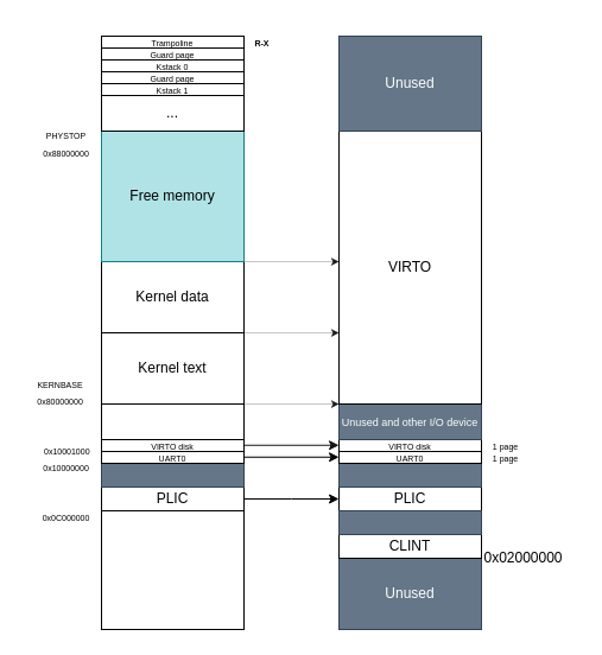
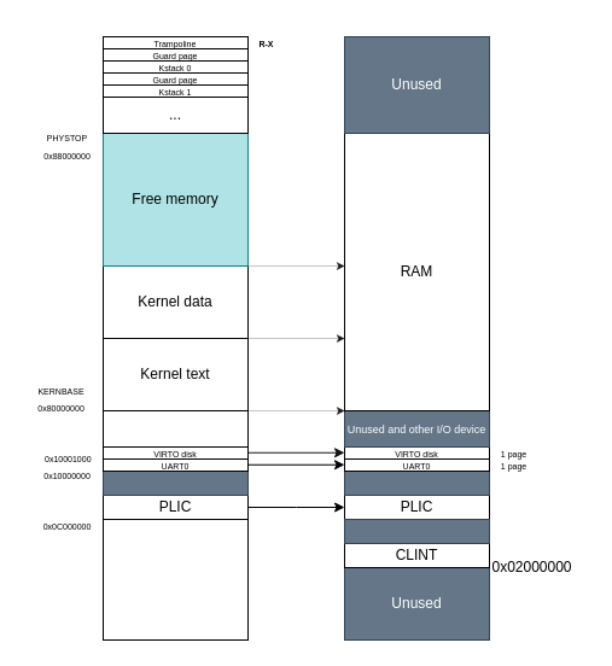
  <mxCell id="0" />
  <mxCell id="1" parent="0" />
  <mxCell id="2" value="Unused" style="rounded=0;whiteSpace=wrap;html=1;fillColor=#647687;fontColor=#ffffff;strokeColor=#314354;" vertex="1" parent="1"><mxGeometry x="285" y="470" width="120" height="60" as="geometry" /></mxCell>
  <mxCell id="3" value="CLINT" style="rounded=0;whiteSpace=wrap;html=1;" vertex="1" parent="1"><mxGeometry x="285" y="450" width="120" height="20" as="geometry" /></mxCell>
  <mxCell id="4" value="PLIC" style="rounded=0;whiteSpace=wrap;html=1;" vertex="1" parent="1"><mxGeometry x="285" y="410" width="120" height="20" as="geometry" /></mxCell>
  <mxCell id="5" value="" style="rounded=0;whiteSpace=wrap;html=1;fillColor=#647687;fontColor=#ffffff;strokeColor=#314354;" vertex="1" parent="1"><mxGeometry x="285" y="390" width="120" height="20" as="geometry" /></mxCell>
  <mxCell id="6" value="" style="rounded=0;whiteSpace=wrap;html=1;fillColor=#647687;fontColor=#ffffff;strokeColor=#314354;" vertex="1" parent="1"><mxGeometry x="285" y="430" width="120" height="20" as="geometry" /></mxCell>
  <mxCell id="7" value="&lt;font style=&quot;font-size: 7px;&quot;&gt;UART0&lt;/font&gt;" style="rounded=0;whiteSpace=wrap;html=1;" vertex="1" parent="1"><mxGeometry x="285" y="380" width="120" height="10" as="geometry" /></mxCell>
  <mxCell id="8" value="&lt;font style=&quot;font-size: 7px;&quot;&gt;VIRTO disk&lt;/font&gt;" style="rounded=0;whiteSpace=wrap;html=1;" vertex="1" parent="1"><mxGeometry x="285" y="370" width="120" height="10" as="geometry" /></mxCell>
  <mxCell id="9" value="&lt;font style=&quot;font-size: 9px;&quot;&gt;Unused and other I/O device&lt;/font&gt;" style="rounded=0;whiteSpace=wrap;html=1;fillColor=#647687;fontColor=#ffffff;strokeColor=#314354;" vertex="1" parent="1"><mxGeometry x="285" y="340" width="120" height="30" as="geometry" /></mxCell>
- <mxCell id="10" value="VIRTO" style="rounded=0;whiteSpace=wrap;html=1;" vertex="1" parent="1"><mxGeometry x="285" y="110" width="120" height="230" as="geometry" /></mxCell>
+ <mxCell id="10" value="RAM" style="rounded=0;whiteSpace=wrap;html=1;" vertex="1" parent="1"><mxGeometry x="285" y="110" width="120" height="230" as="geometry" /></mxCell>
  <mxCell id="11" value="Unused" style="rounded=0;whiteSpace=wrap;html=1;fillColor=#647687;fontColor=#ffffff;strokeColor=#314354;" vertex="1" parent="1"><mxGeometry x="285" y="30" width="120" height="80" as="geometry" /></mxCell>
  <mxCell id="12" value="Kernel text" style="rounded=0;whiteSpace=wrap;html=1;" vertex="1" parent="1"><mxGeometry x="85" y="280" width="120" height="60" as="geometry" /></mxCell>
  <mxCell id="13" value="" style="rounded=0;whiteSpace=wrap;html=1;" vertex="1" parent="1"><mxGeometry x="85" y="340" width="120" height="30" as="geometry" /></mxCell>
  <mxCell id="14" value="" style="rounded=0;whiteSpace=wrap;html=1;" vertex="1" parent="1"><mxGeometry x="85" y="430" width="120" height="100" as="geometry" /></mxCell>
  <mxCell id="15" value="0x02000000" style="text;html=1;align=center;verticalAlign=middle;resizable=0;points=[];autosize=1;strokeColor=none;fillColor=none;" vertex="1" parent="1"><mxGeometry x="395" y="455" width="90" height="30" as="geometry" /></mxCell>
  <mxCell id="16" value="" style="edgeStyle=orthogonalEdgeStyle;rounded=0;orthogonalLoop=1;jettySize=auto;html=1;" edge="1" parent="1" source="17"><mxGeometry relative="1" as="geometry"><mxPoint x="285" y="420" as="targetPoint" /></mxGeometry></mxCell>
  <mxCell id="17" value="PLIC" style="rounded=0;whiteSpace=wrap;html=1;" vertex="1" parent="1"><mxGeometry x="85" y="410" width="120" height="20" as="geometry" /></mxCell>
  <mxCell id="18" value="" style="rounded=0;whiteSpace=wrap;html=1;fillColor=#647687;fontColor=#ffffff;strokeColor=#314354;" vertex="1" parent="1"><mxGeometry x="85" y="390" width="120" height="20" as="geometry" /></mxCell>
  <mxCell id="19" value="&lt;font style=&quot;font-size: 7px;&quot;&gt;VIRTO disk&lt;/font&gt;" style="rounded=0;whiteSpace=wrap;html=1;" vertex="1" parent="1"><mxGeometry x="85" y="370" width="120" height="10" as="geometry" /></mxCell>
  <mxCell id="20" value="&lt;font style=&quot;font-size: 7px;&quot;&gt;UART0&lt;/font&gt;" style="rounded=0;whiteSpace=wrap;html=1;" vertex="1" parent="1"><mxGeometry x="85" y="380" width="120" height="10" as="geometry" /></mxCell>
  <mxCell id="21" value="" style="edgeStyle=orthogonalEdgeStyle;rounded=0;orthogonalLoop=1;jettySize=auto;html=1;" edge="1" parent="1"><mxGeometry relative="1" as="geometry"><mxPoint x="205" y="384.76" as="sourcePoint" /><mxPoint x="285" y="384.76" as="targetPoint" /></mxGeometry></mxCell>
  <mxCell id="22" value="" style="edgeStyle=orthogonalEdgeStyle;rounded=0;orthogonalLoop=1;jettySize=auto;html=1;opacity=90;" edge="1" parent="1"><mxGeometry relative="1" as="geometry"><mxPoint x="205" y="374.76" as="sourcePoint" /><mxPoint x="285" y="374.76" as="targetPoint" /></mxGeometry></mxCell>
  <mxCell id="23" value="Kernel data" style="rounded=0;whiteSpace=wrap;html=1;" vertex="1" parent="1"><mxGeometry x="85" y="220" width="120" height="60" as="geometry" /></mxCell>
  <mxCell id="24" value="Free memory" style="rounded=0;whiteSpace=wrap;html=1;fillColor=#b0e3e6;strokeColor=#0e8088;" vertex="1" parent="1"><mxGeometry x="85" y="110" width="120" height="110" as="geometry" /></mxCell>
  <mxCell id="25" value="..." style="rounded=0;whiteSpace=wrap;html=1;" vertex="1" parent="1"><mxGeometry x="85" y="80" width="120" height="30" as="geometry" /></mxCell>
  <mxCell id="26" value="&lt;font style=&quot;font-size: 7px;&quot;&gt;Kstack 1&lt;/font&gt;" style="rounded=0;whiteSpace=wrap;html=1;" vertex="1" parent="1"><mxGeometry x="85" y="70" width="120" height="10" as="geometry" /></mxCell>
  <mxCell id="27" value="&lt;font style=&quot;font-size: 7px;&quot;&gt;Guard page&lt;/font&gt;" style="rounded=0;whiteSpace=wrap;html=1;" vertex="1" parent="1"><mxGeometry x="85" y="60" width="120" height="10" as="geometry" /></mxCell>
  <mxCell id="28" value="&lt;font style=&quot;font-size: 7px;&quot;&gt;Kstack 0&lt;br&gt;&lt;/font&gt;" style="rounded=0;whiteSpace=wrap;html=1;" vertex="1" parent="1"><mxGeometry x="85" y="50" width="120" height="10" as="geometry" /></mxCell>
  <mxCell id="29" value="&lt;font style=&quot;font-size: 7px;&quot;&gt;Guard page&lt;/font&gt;" style="rounded=0;whiteSpace=wrap;html=1;" vertex="1" parent="1"><mxGeometry x="85" y="40" width="120" height="10" as="geometry" /></mxCell>
  <mxCell id="30" value="&lt;font style=&quot;font-size: 7px;&quot;&gt;Trampoline&lt;/font&gt;" style="rounded=0;whiteSpace=wrap;html=1;" vertex="1" parent="1"><mxGeometry x="85" y="30" width="120" height="10" as="geometry" /></mxCell>
  <mxCell id="31" value="&lt;font style=&quot;font-size: 7px;&quot;&gt;&lt;b&gt;R-X&lt;/b&gt;&lt;/font&gt;" style="text;html=1;align=center;verticalAlign=middle;resizable=0;points=[];autosize=1;strokeColor=none;fillColor=none;" vertex="1" parent="1"><mxGeometry x="200" y="20" width="40" height="30" as="geometry" /></mxCell>
  <mxCell id="32" value="&lt;font style=&quot;font-size: 7px;&quot;&gt;0x0C000000&lt;/font&gt;" style="text;html=1;align=center;verticalAlign=middle;resizable=0;points=[];autosize=1;strokeColor=none;fillColor=none;" vertex="1" parent="1"><mxGeometry x="25" y="420" width="60" height="30" as="geometry" /></mxCell>
  <mxCell id="33" value="&lt;font style=&quot;font-size: 7px;&quot;&gt;0x10000000&lt;/font&gt;" style="text;html=1;align=center;verticalAlign=middle;resizable=0;points=[];autosize=1;strokeColor=none;fillColor=none;" vertex="1" parent="1"><mxGeometry x="25" y="378" width="60" height="30" as="geometry" /></mxCell>
  <mxCell id="34" value="&lt;font style=&quot;font-size: 7px;&quot;&gt;0x10001000&lt;/font&gt;" style="text;whiteSpace=wrap;html=1;" vertex="1" parent="1"><mxGeometry x="35" y="365" width="70" height="40" as="geometry" /></mxCell>
  <mxCell id="35" value="&lt;div style=&quot;font-size: 11px;&quot;&gt;&lt;font style=&quot;font-size: 7px;&quot;&gt;KERNBASE&lt;/font&gt;&lt;/div&gt;&lt;div style=&quot;font-size: 11px;&quot;&gt;&lt;font style=&quot;font-size: 7px;&quot;&gt;0x80000000&lt;/font&gt;&lt;br&gt;&lt;/div&gt;" style="text;html=1;align=center;verticalAlign=middle;resizable=0;points=[];autosize=1;strokeColor=none;fillColor=none;" vertex="1" parent="1"><mxGeometry x="20" y="310" width="60" height="40" as="geometry" /></mxCell>
  <mxCell id="36" value="&lt;div&gt;&lt;font style=&quot;font-size: 7px;&quot;&gt;PHYSTOP&lt;/font&gt;&lt;/div&gt;&lt;div&gt;&lt;font style=&quot;font-size: 7px;&quot;&gt;0x88000000&lt;br&gt;&lt;/font&gt;&lt;/div&gt;" style="text;html=1;align=center;verticalAlign=middle;resizable=0;points=[];autosize=1;strokeColor=none;fillColor=none;" vertex="1" parent="1"><mxGeometry x="25" y="100" width="60" height="40" as="geometry" /></mxCell>
  <mxCell id="37" value="&lt;font style=&quot;font-size: 7px;&quot;&gt;1 page&lt;br&gt;&lt;/font&gt;" style="text;html=1;align=center;verticalAlign=middle;resizable=0;points=[];autosize=1;strokeColor=none;fillColor=none;" vertex="1" parent="1"><mxGeometry x="405" y="360" width="40" height="30" as="geometry" /></mxCell>
  <mxCell id="38" value="&lt;font style=&quot;font-size: 7px;&quot;&gt;1 page&lt;br&gt;&lt;/font&gt;" style="text;html=1;align=center;verticalAlign=middle;resizable=0;points=[];autosize=1;strokeColor=none;fillColor=none;" vertex="1" parent="1"><mxGeometry x="405" y="370" width="40" height="30" as="geometry" /></mxCell>
  <mxCell id="39" value="" style="edgeStyle=orthogonalEdgeStyle;rounded=0;orthogonalLoop=1;jettySize=auto;html=1;opacity=90;strokeWidth=0.25;" edge="1" parent="1"><mxGeometry relative="1" as="geometry"><mxPoint x="205" y="340" as="sourcePoint" /><mxPoint x="285" y="340" as="targetPoint" /></mxGeometry></mxCell>
  <mxCell id="40" value="" style="edgeStyle=orthogonalEdgeStyle;rounded=0;orthogonalLoop=1;jettySize=auto;html=1;opacity=90;strokeWidth=0.25;" edge="1" parent="1"><mxGeometry relative="1" as="geometry"><mxPoint x="205" y="280" as="sourcePoint" /><mxPoint x="285" y="280" as="targetPoint" /></mxGeometry></mxCell>
  <mxCell id="41" value="" style="edgeStyle=orthogonalEdgeStyle;rounded=0;orthogonalLoop=1;jettySize=auto;html=1;opacity=90;strokeWidth=0.25;" edge="1" parent="1"><mxGeometry relative="1" as="geometry"><mxPoint x="205" y="220" as="sourcePoint" /><mxPoint x="285" y="220" as="targetPoint" /></mxGeometry></mxCell>
